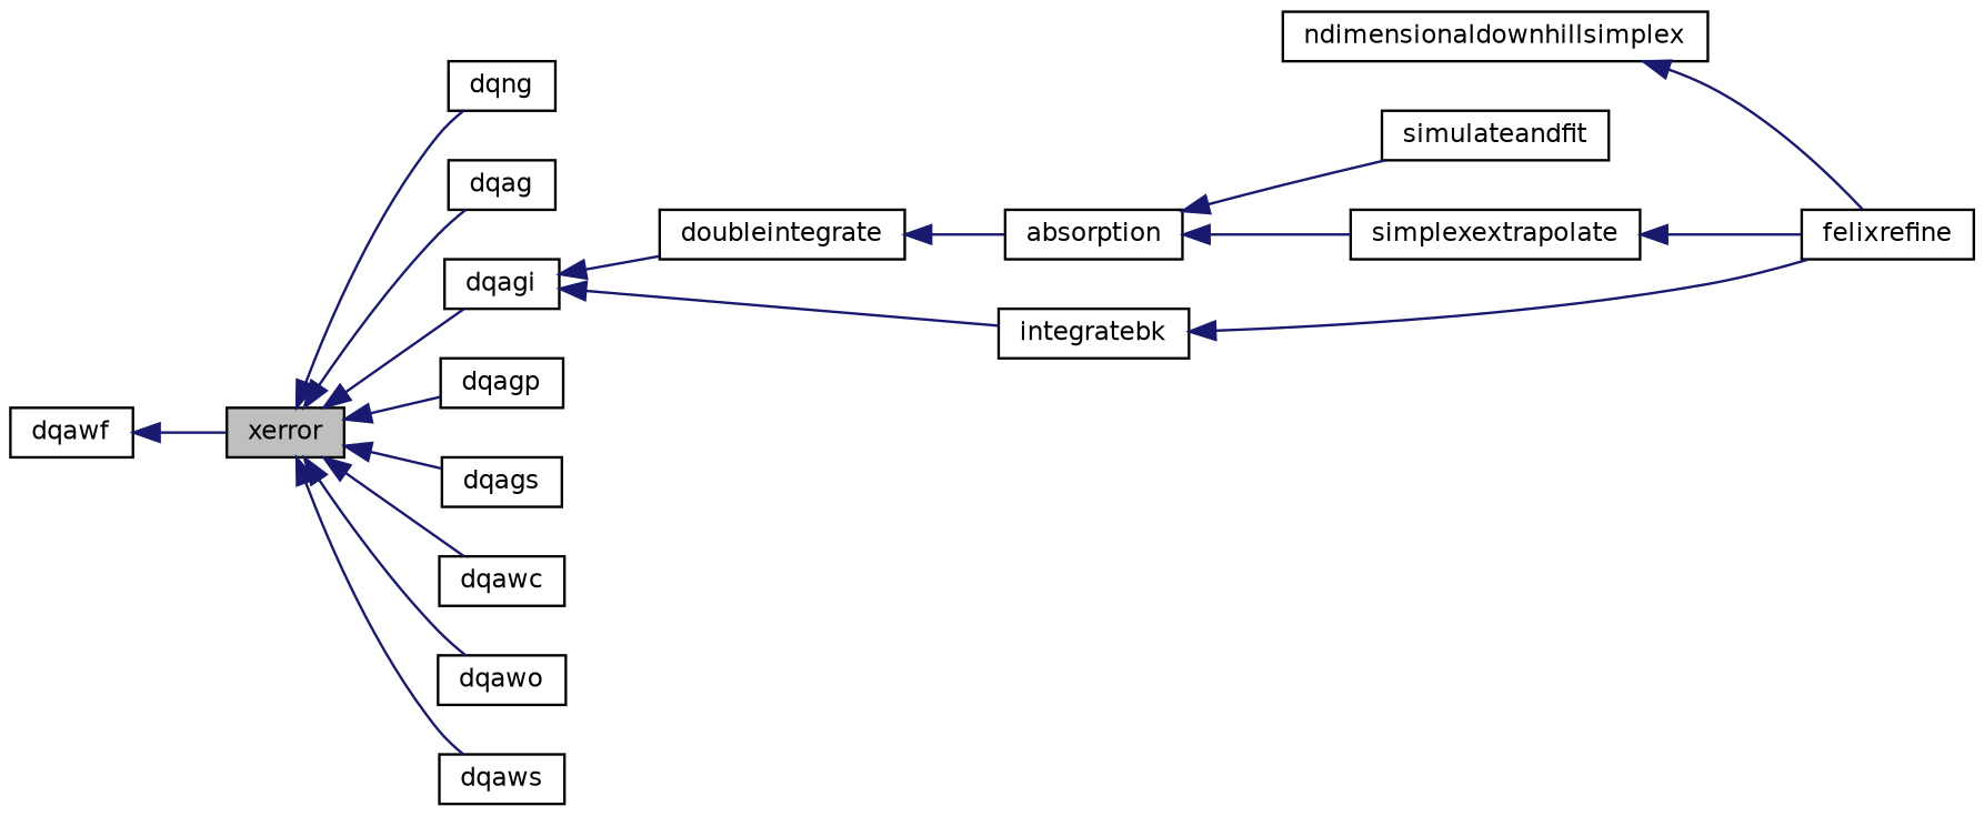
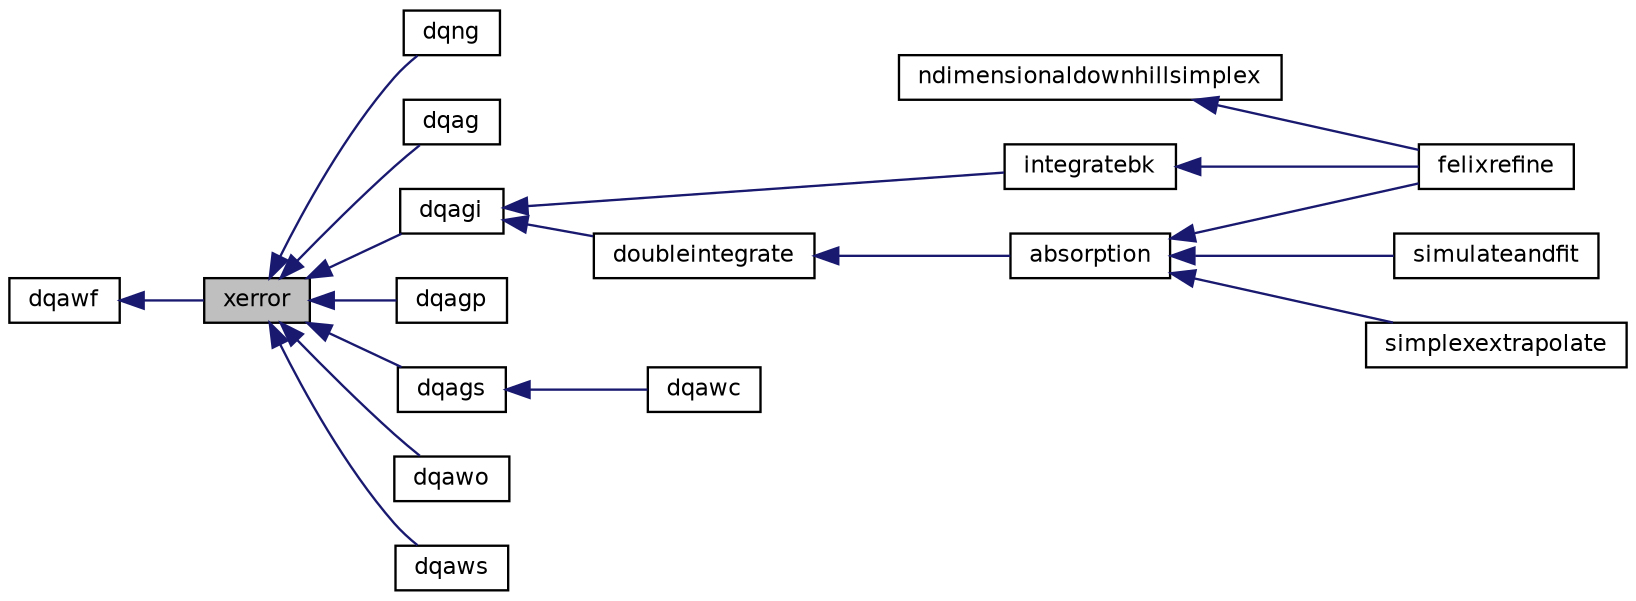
  digraph {
    rankdir=LR
    node [color=black fillcolor=white fontname=Helvetica fontsize=10 shape=record style=filled]
    edge [color=midnightblue dir=back fontname=Helvetica fontsize=10 labelfontname=Helvetica labelfontsize=10 style=solid]
    n1 [fillcolor=grey75 fontcolor=black height=0.2 label=xerror width=0.4]
    n2 [height=0.2 label=dqng width=0.4]
    n3 [height=0.2 label=dqag width=0.4]
    n4 [height=0.2 label=dqagi width=0.4]
    n5 [height=0.2 label=dqagp width=0.4]
    n6 [height=0.2 label=dqags width=0.4]
    n7 [height=0.2 label=dqawc width=0.4]
    n8 [height=0.2 label=dqawo width=0.4]
    n9 [height=0.2 label=dqaws width=0.4]
    n10 [height=0.2 label=doubleintegrate width=0.4]
    n11 [height=0.2 label=integratebk width=0.4]
    n12 [height=0.2 label=dqawf width=0.4]
    n13 [height=0.2 label=absorption width=0.4]
    n14 [height=0.2 label=felixrefine width=0.4]
    n15 [height=0.2 label=simulateandfit width=0.4]
    n16 [height=0.2 label=simplexextrapolate width=0.4]
    n17 [height=0.2 label=ndimensionaldownhillsimplex width=0.4]
    n1 -> n2
    n1 -> n3
    n1 -> n4
    n1 -> n5
    n1 -> n6
-   n1 -> n7
+   n6 -> n7
    n1 -> n8
    n1 -> n9
    n4 -> n10
    n4 -> n11
    n10 -> n13
    n11 -> n14
    n12 -> n1
-   n16 -> n14
+   n13 -> n14
    n13 -> n15
    n13 -> n16
    n17 -> n14
  }
